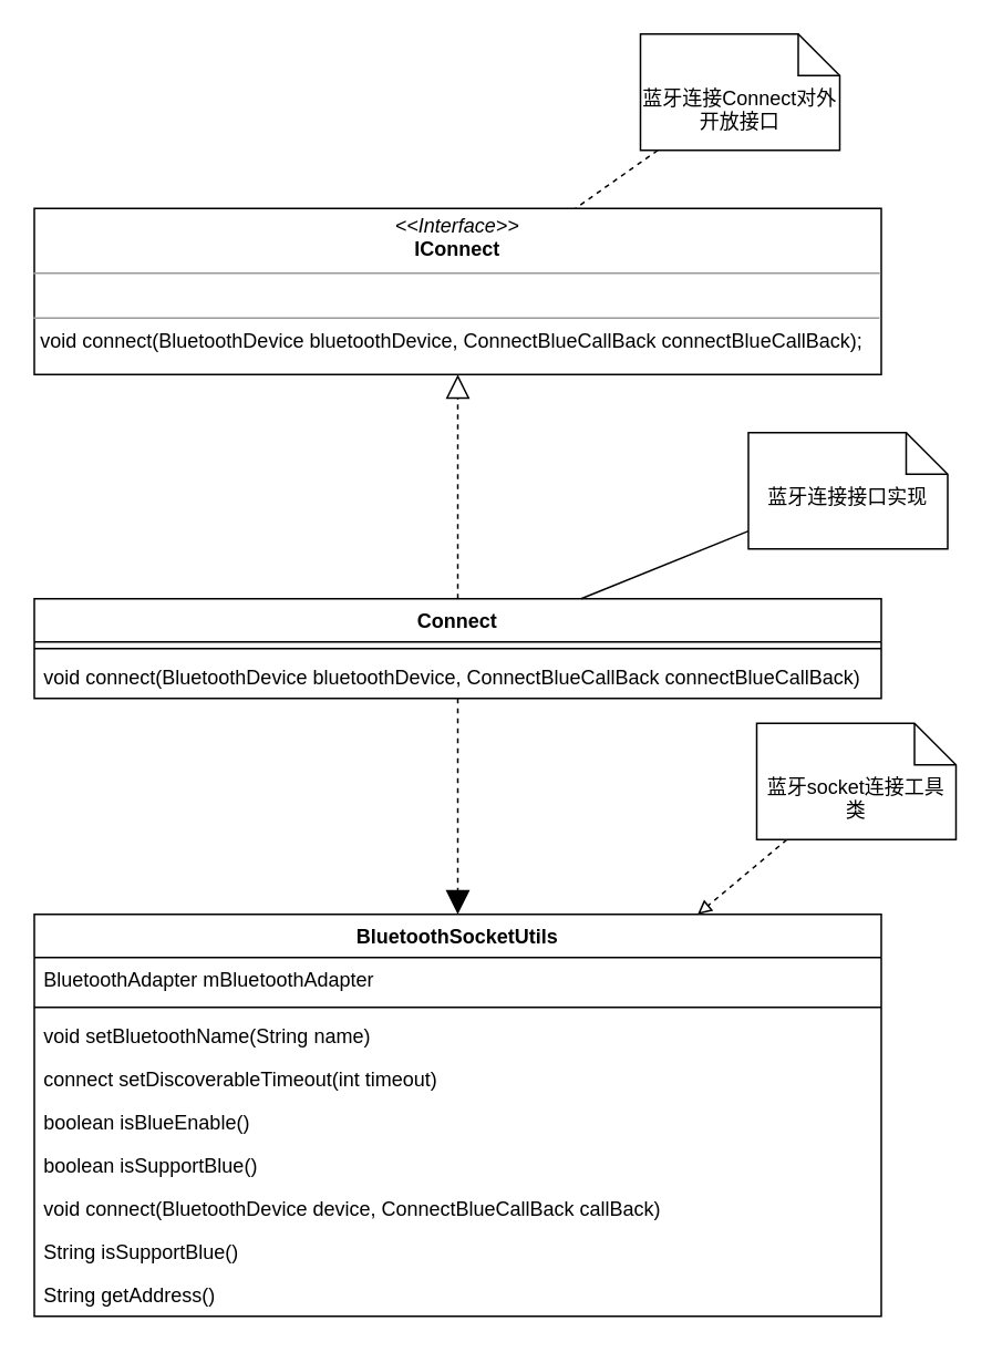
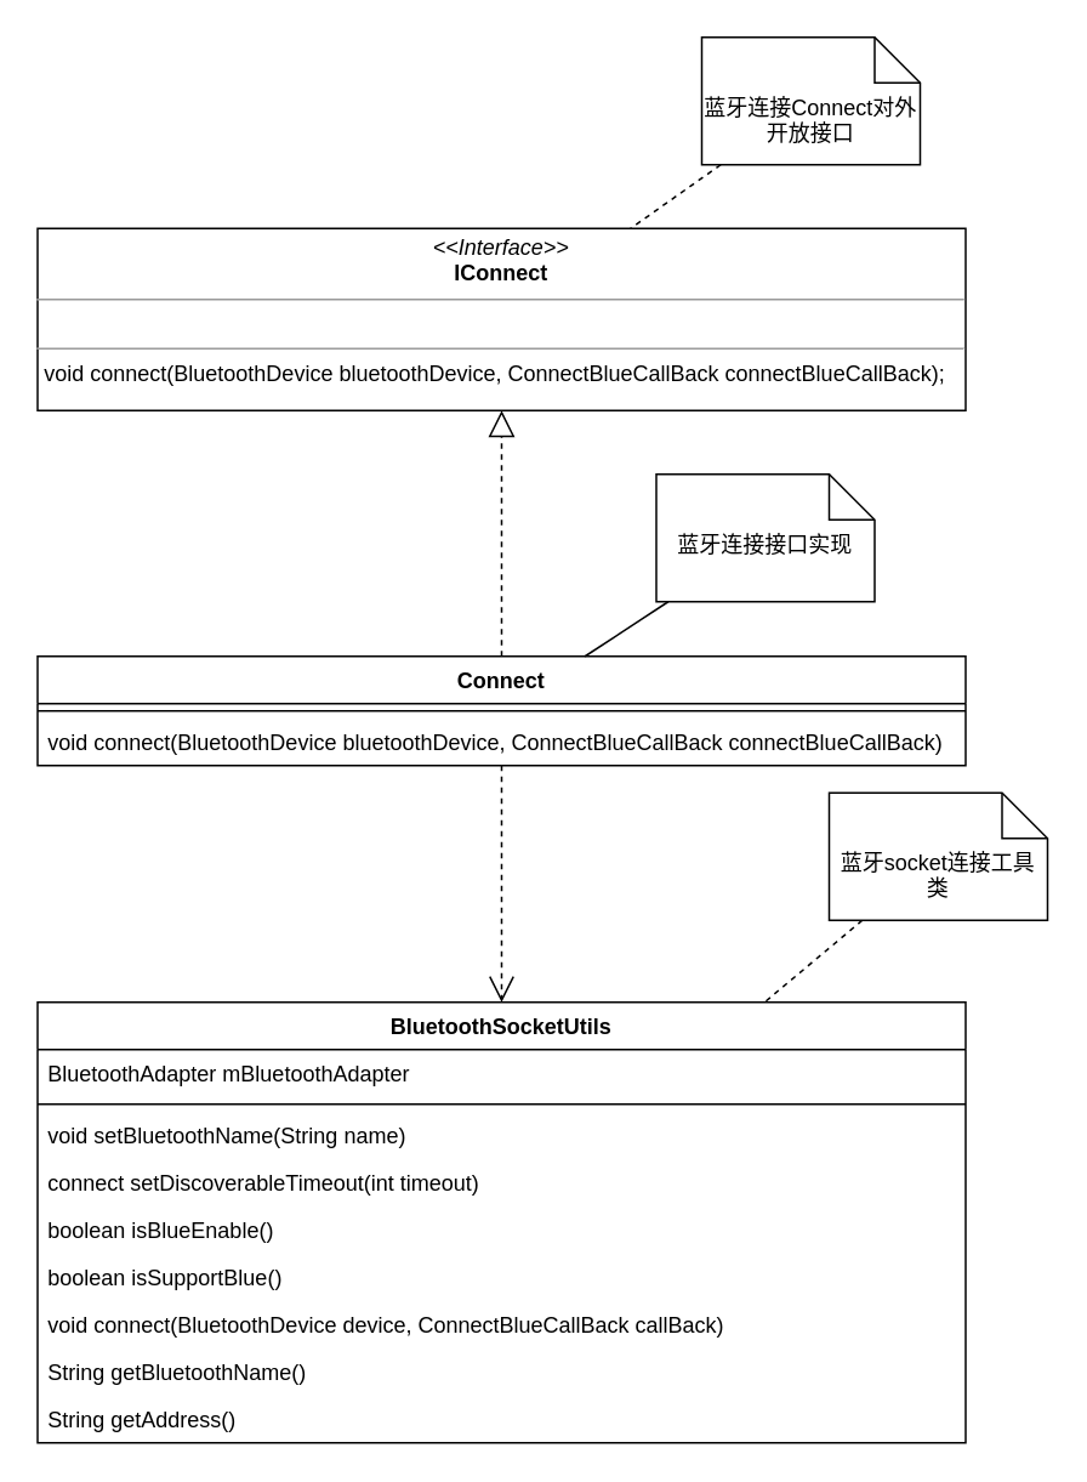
  <mxCell id="0" />
  <mxCell id="1" parent="0" />
  <mxCell id="2" value="&lt;p style=&quot;margin: 0px ; margin-top: 4px ; text-align: center&quot;&gt;&lt;i&gt;&amp;lt;&amp;lt;Interface&amp;gt;&amp;gt;&lt;/i&gt;&lt;br&gt;&lt;b&gt;IConnect&lt;/b&gt;&lt;br&gt;&lt;/p&gt;&lt;hr size=&quot;1&quot;&gt;&lt;p style=&quot;margin: 0px ; margin-left: 4px&quot;&gt;&lt;br&gt;&lt;/p&gt;&lt;hr size=&quot;1&quot;&gt;&lt;p style=&quot;margin: 0px ; margin-left: 4px&quot;&gt;void connect(BluetoothDevice bluetoothDevice, ConnectBlueCallBack connectBlueCallBack);&lt;br&gt;&lt;/p&gt;" style="verticalAlign=top;align=left;overflow=fill;fontSize=12;fontFamily=Helvetica;html=1;" vertex="1" parent="1"><mxGeometry x="20" y="125" width="510" height="100" as="geometry" /></mxCell>
  <mxCell id="3" value="Connect" style="swimlane;fontStyle=1;align=center;verticalAlign=top;childLayout=stackLayout;horizontal=1;startSize=26;horizontalStack=0;resizeParent=1;resizeParentMax=0;resizeLast=0;collapsible=1;marginBottom=0;" vertex="1" parent="1"><mxGeometry x="20" y="360" width="510" height="60" as="geometry" /></mxCell>
  <mxCell id="4" value="" style="line;strokeWidth=1;fillColor=none;align=left;verticalAlign=middle;spacingTop=-1;spacingLeft=3;spacingRight=3;rotatable=0;labelPosition=right;points=[];portConstraint=eastwest;" vertex="1" parent="3"><mxGeometry y="26" width="510" height="8" as="geometry" /></mxCell>
  <mxCell id="5" value="void connect(BluetoothDevice bluetoothDevice, ConnectBlueCallBack connectBlueCallBack)" style="text;strokeColor=none;fillColor=none;align=left;verticalAlign=top;spacingLeft=4;spacingRight=4;overflow=hidden;rotatable=0;points=[[0,0.5],[1,0.5]];portConstraint=eastwest;" vertex="1" parent="3"><mxGeometry y="34" width="510" height="26" as="geometry" /></mxCell>
  <mxCell id="6" value="" style="endArrow=block;dashed=1;endFill=0;endSize=12;html=1;" edge="1" parent="1" source="3" target="2"><mxGeometry width="160" relative="1" as="geometry"><mxPoint x="150" y="570" as="sourcePoint" /><mxPoint x="310" y="570" as="targetPoint" /></mxGeometry></mxCell>
  <mxCell id="7" value="BluetoothSocketUtils" style="swimlane;fontStyle=1;align=center;verticalAlign=top;childLayout=stackLayout;horizontal=1;startSize=26;horizontalStack=0;resizeParent=1;resizeParentMax=0;resizeLast=0;collapsible=1;marginBottom=0;" vertex="1" parent="1"><mxGeometry x="20" y="550" width="510" height="242" as="geometry" /></mxCell>
  <mxCell id="8" value="BluetoothAdapter mBluetoothAdapter" style="text;strokeColor=none;fillColor=none;align=left;verticalAlign=top;spacingLeft=4;spacingRight=4;overflow=hidden;rotatable=0;points=[[0,0.5],[1,0.5]];portConstraint=eastwest;" vertex="1" parent="7"><mxGeometry y="26" width="510" height="26" as="geometry" /></mxCell>
  <mxCell id="9" value="" style="line;strokeWidth=1;fillColor=none;align=left;verticalAlign=middle;spacingTop=-1;spacingLeft=3;spacingRight=3;rotatable=0;labelPosition=right;points=[];portConstraint=eastwest;" vertex="1" parent="7"><mxGeometry y="52" width="510" height="8" as="geometry" /></mxCell>
  <mxCell id="10" value="void setBluetoothName(String name)" style="text;strokeColor=none;fillColor=none;align=left;verticalAlign=top;spacingLeft=4;spacingRight=4;overflow=hidden;rotatable=0;points=[[0,0.5],[1,0.5]];portConstraint=eastwest;" vertex="1" parent="7"><mxGeometry y="60" width="510" height="26" as="geometry" /></mxCell>
  <mxCell id="11" value="connect setDiscoverableTimeout(int timeout)" style="text;strokeColor=none;fillColor=none;align=left;verticalAlign=top;spacingLeft=4;spacingRight=4;overflow=hidden;rotatable=0;points=[[0,0.5],[1,0.5]];portConstraint=eastwest;" vertex="1" parent="7"><mxGeometry y="86" width="510" height="26" as="geometry" /></mxCell>
  <mxCell id="12" value="boolean isBlueEnable()" style="text;strokeColor=none;fillColor=none;align=left;verticalAlign=top;spacingLeft=4;spacingRight=4;overflow=hidden;rotatable=0;points=[[0,0.5],[1,0.5]];portConstraint=eastwest;" vertex="1" parent="7"><mxGeometry y="112" width="510" height="26" as="geometry" /></mxCell>
  <mxCell id="13" value="boolean isSupportBlue()" style="text;strokeColor=none;fillColor=none;align=left;verticalAlign=top;spacingLeft=4;spacingRight=4;overflow=hidden;rotatable=0;points=[[0,0.5],[1,0.5]];portConstraint=eastwest;" vertex="1" parent="7"><mxGeometry y="138" width="510" height="26" as="geometry" /></mxCell>
  <mxCell id="14" value="void connect(BluetoothDevice device, ConnectBlueCallBack callBack)" style="text;strokeColor=none;fillColor=none;align=left;verticalAlign=top;spacingLeft=4;spacingRight=4;overflow=hidden;rotatable=0;points=[[0,0.5],[1,0.5]];portConstraint=eastwest;" vertex="1" parent="7"><mxGeometry y="164" width="510" height="26" as="geometry" /></mxCell>
- <mxCell id="15" value="String isSupportBlue()" style="text;strokeColor=none;fillColor=none;align=left;verticalAlign=top;spacingLeft=4;spacingRight=4;overflow=hidden;rotatable=0;points=[[0,0.5],[1,0.5]];portConstraint=eastwest;" vertex="1" parent="7"><mxGeometry y="190" width="510" height="26" as="geometry" /></mxCell>
+ <mxCell id="15" value="String getBluetoothName()" style="text;strokeColor=none;fillColor=none;align=left;verticalAlign=top;spacingLeft=4;spacingRight=4;overflow=hidden;rotatable=0;points=[[0,0.5],[1,0.5]];portConstraint=eastwest;" vertex="1" parent="7"><mxGeometry y="190" width="510" height="26" as="geometry" /></mxCell>
  <mxCell id="16" value="String getAddress()" style="text;strokeColor=none;fillColor=none;align=left;verticalAlign=top;spacingLeft=4;spacingRight=4;overflow=hidden;rotatable=0;points=[[0,0.5],[1,0.5]];portConstraint=eastwest;" vertex="1" parent="7"><mxGeometry y="216" width="510" height="26" as="geometry" /></mxCell>
- <mxCell id="17" value="" style="endArrow=block;endSize=12;dashed=1;html=1;" edge="1" parent="1" source="3" target="7"><mxGeometry width="160" relative="1" as="geometry"><mxPoint x="-140" y="530" as="sourcePoint" /><mxPoint x="10" y="530" as="targetPoint" /></mxGeometry></mxCell>
+ <mxCell id="17" value="" style="endArrow=open;endSize=12;dashed=1;html=1;" edge="1" parent="1" source="3" target="7"><mxGeometry width="160" relative="1" as="geometry"><mxPoint x="-140" y="530" as="sourcePoint" /><mxPoint x="10" y="530" as="targetPoint" /></mxGeometry></mxCell>
  <mxCell id="18" style="rounded=0;orthogonalLoop=1;jettySize=auto;html=1;dashed=1;endArrow=none;endFill=0;" edge="1" parent="1" source="19" target="2"><mxGeometry relative="1" as="geometry" /></mxCell>
  <mxCell id="19" value="蓝牙连接Connect对外开放接口" style="shape=note2;boundedLbl=1;whiteSpace=wrap;html=1;size=25;verticalAlign=top;align=center;" vertex="1" parent="1"><mxGeometry x="385" y="20" width="120" height="70" as="geometry" /></mxCell>
  <mxCell id="20" style="rounded=0;orthogonalLoop=1;jettySize=auto;html=1;dashed=0;endArrow=none;endFill=0;" edge="1" parent="1" source="21" target="3"><mxGeometry relative="1" as="geometry" /></mxCell>
- <mxCell id="21" value="蓝牙连接接口实现" style="shape=note2;boundedLbl=1;whiteSpace=wrap;html=1;size=25;verticalAlign=top;align=center;" vertex="1" parent="1"><mxGeometry x="450" y="260" width="120" height="70" as="geometry" /></mxCell>
- <mxCell id="22" style="edgeStyle=none;rounded=0;orthogonalLoop=1;jettySize=auto;html=1;dashed=1;endArrow=block;endFill=0;" edge="1" parent="1" source="23" target="7"><mxGeometry relative="1" as="geometry" /></mxCell>
+ <mxCell id="21" value="蓝牙连接接口实现" style="shape=note2;boundedLbl=1;whiteSpace=wrap;html=1;size=25;verticalAlign=top;align=center;" vertex="1" parent="1"><mxGeometry x="360" y="260" width="120" height="70" as="geometry" /></mxCell>
+ <mxCell id="22" style="edgeStyle=none;rounded=0;orthogonalLoop=1;jettySize=auto;html=1;dashed=1;endArrow=none;endFill=0;" edge="1" parent="1" source="23" target="7"><mxGeometry relative="1" as="geometry" /></mxCell>
  <mxCell id="23" value="蓝牙socket连接工具类" style="shape=note2;boundedLbl=1;whiteSpace=wrap;html=1;size=25;verticalAlign=top;align=center;" vertex="1" parent="1"><mxGeometry x="455" y="435" width="120" height="70" as="geometry" /></mxCell>
